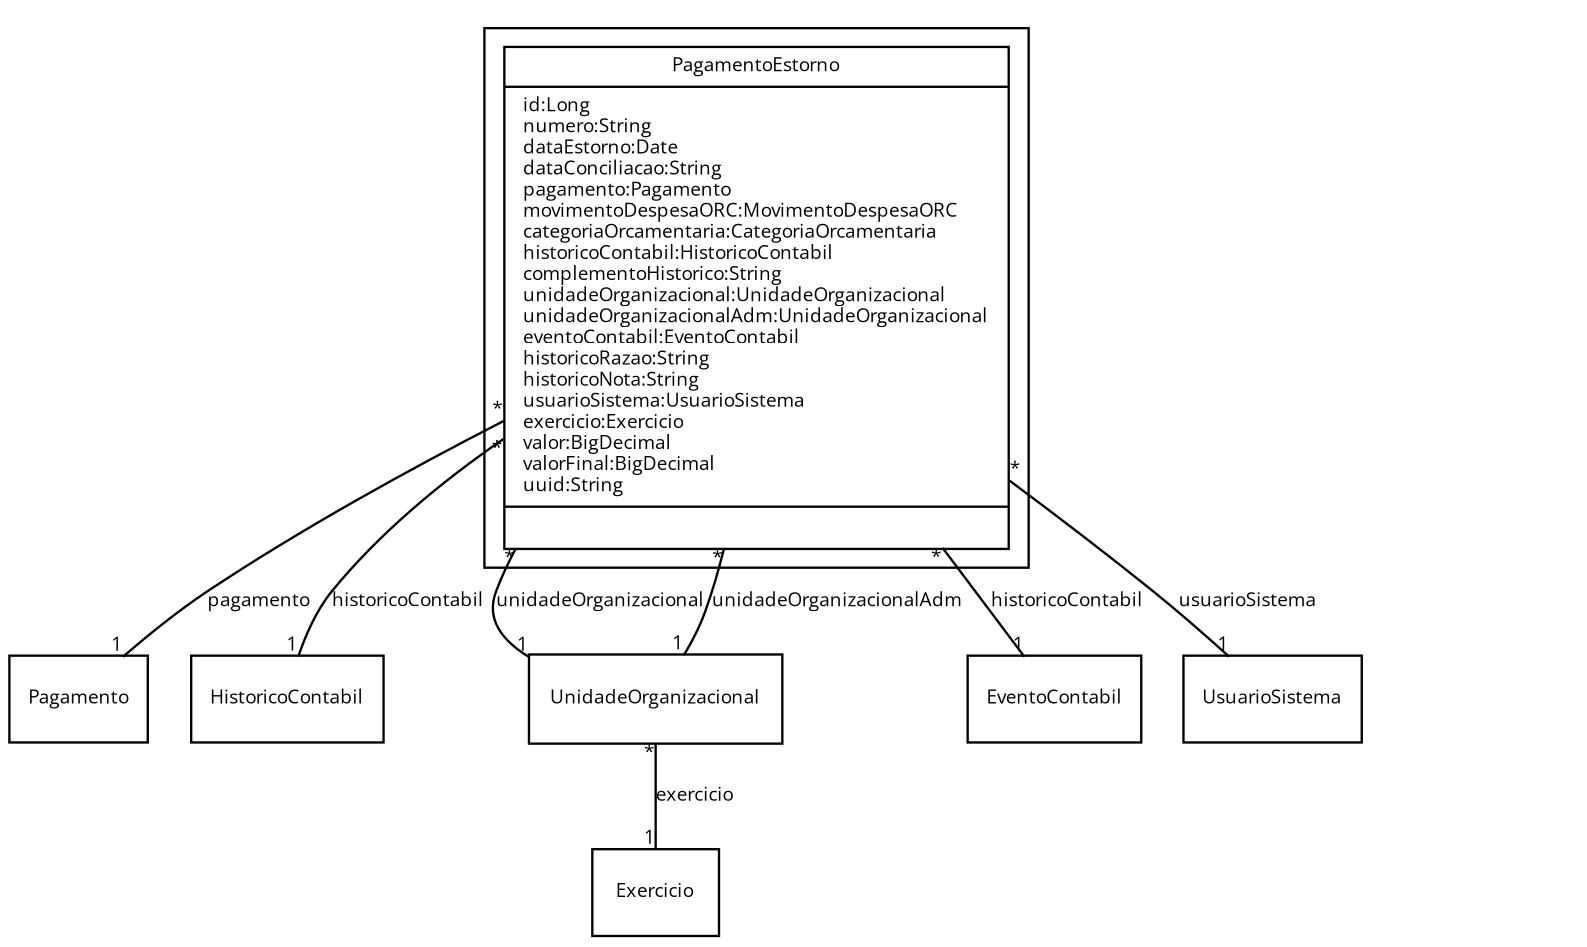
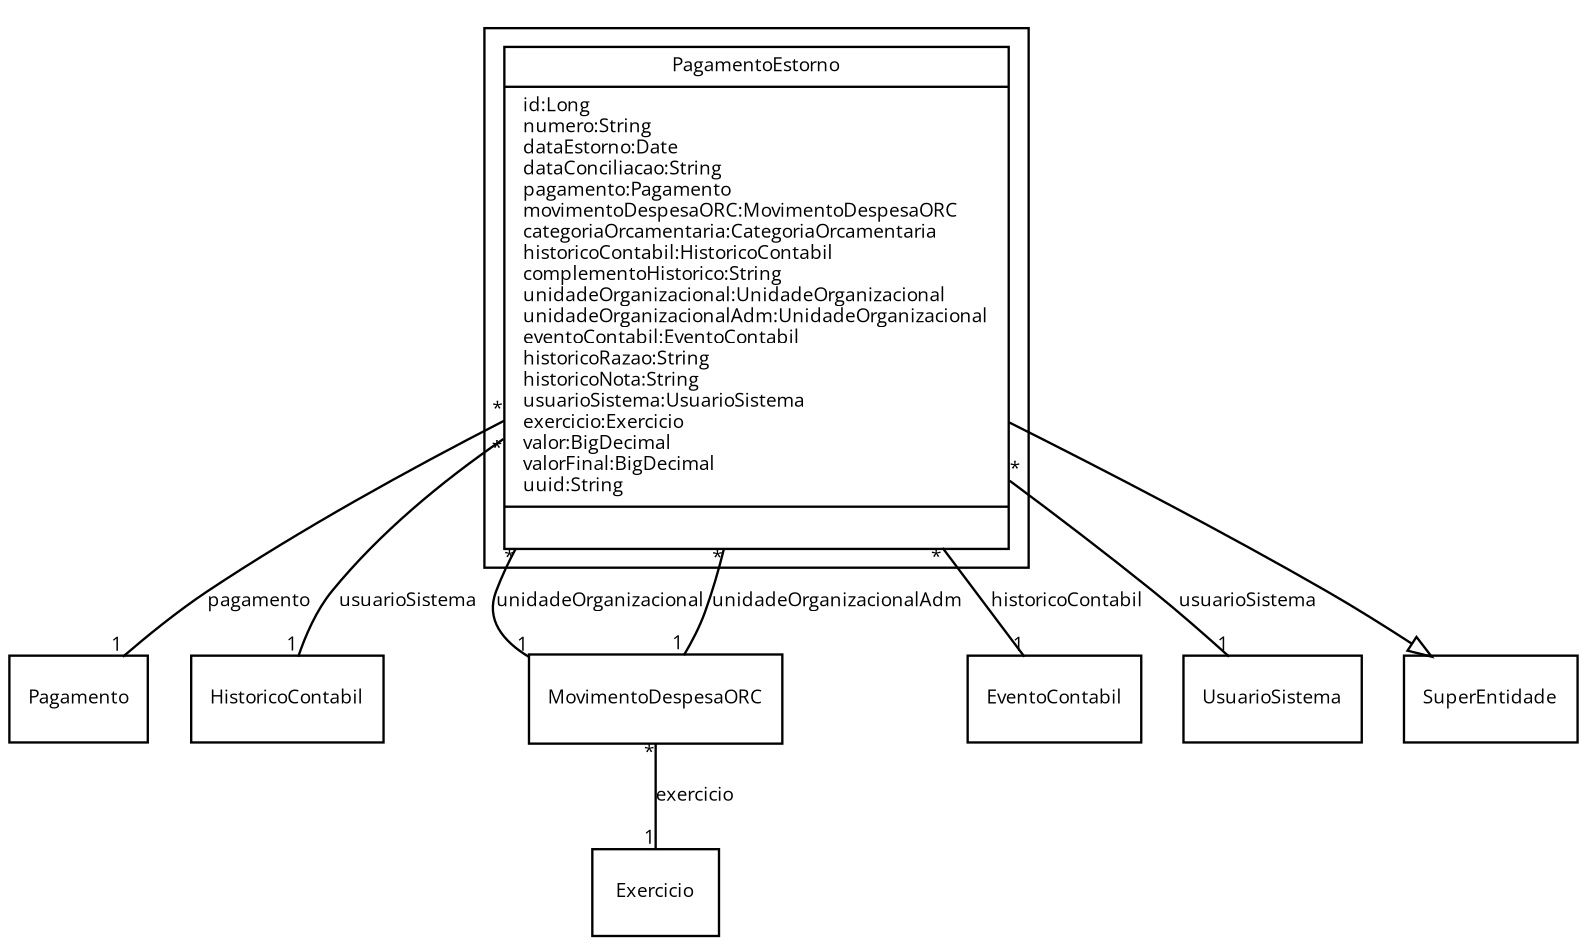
  digraph {
    fontname="Open Sans"
    fontsize=8
    node [fontname="Open Sans" fontsize=8 shape=record]
    edge [arrowhead=none fontname="Open Sans" fontsize=8 headlabel=1 taillabel="*"]
    n1 [label="{PagamentoEstorno|id:Long\lnumero:String\ldataEstorno:Date\ldataConciliacao:String\lpagamento:Pagamento\lmovimentoDespesaORC:MovimentoDespesaORC\lcategoriaOrcamentaria:CategoriaOrcamentaria\lhistoricoContabil:HistoricoContabil\lcomplementoHistorico:String\lunidadeOrganizacional:UnidadeOrganizacional\lunidadeOrganizacionalAdm:UnidadeOrganizacional\leventoContabil:EventoContabil\lhistoricoRazao:String\lhistoricoNota:String\lusuarioSistema:UsuarioSistema\lexercicio:Exercicio\lvalor:BigDecimal\lvalorFinal:BigDecimal\luuid:String\l|\l}"]
    Pagamento
    HistoricoContabil
-   UnidadeOrganizacional
+   UnidadeOrganizacional [label=MovimentoDespesaORC]
    EventoContabil
    UsuarioSistema
+   SuperEntidade
    Exercicio
    subgraph cluster_1 {
      n1
    }
    n1 -> Pagamento [label=pagamento]
-   n1 -> HistoricoContabil [label=historicoContabil]
+   n1 -> HistoricoContabil [label=usuarioSistema]
    n1 -> UnidadeOrganizacional [label=unidadeOrganizacional]
    n1 -> UnidadeOrganizacional [label=unidadeOrganizacionalAdm]
    n1 -> EventoContabil [label=historicoContabil]
    n1 -> UsuarioSistema [label=usuarioSistema]
+   n1 -> SuperEntidade [arrowhead=empty headlabel="" taillabel=""]
    UnidadeOrganizacional -> Exercicio [label=exercicio]
  }
